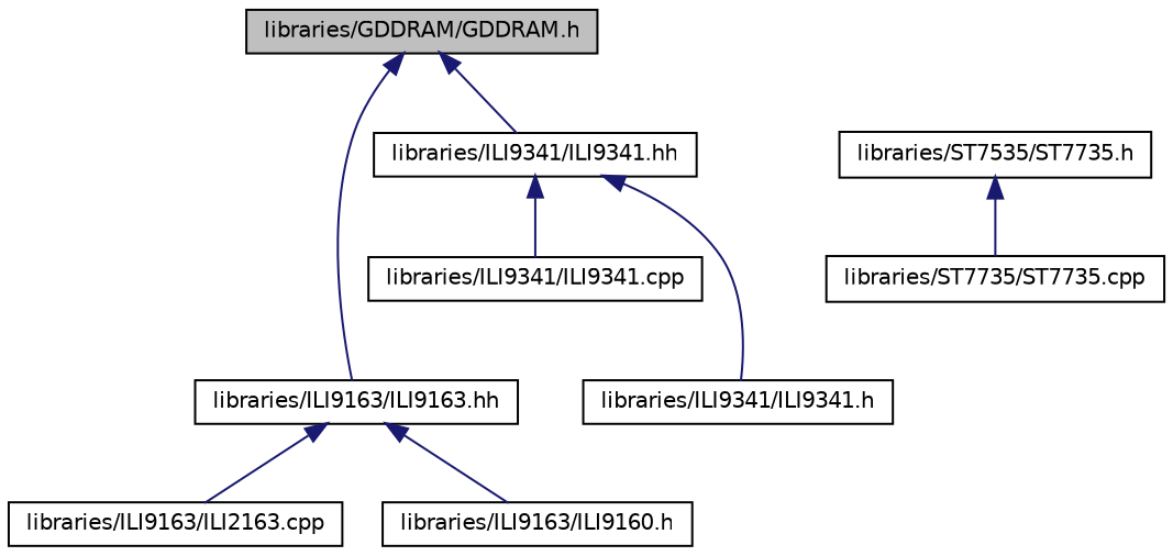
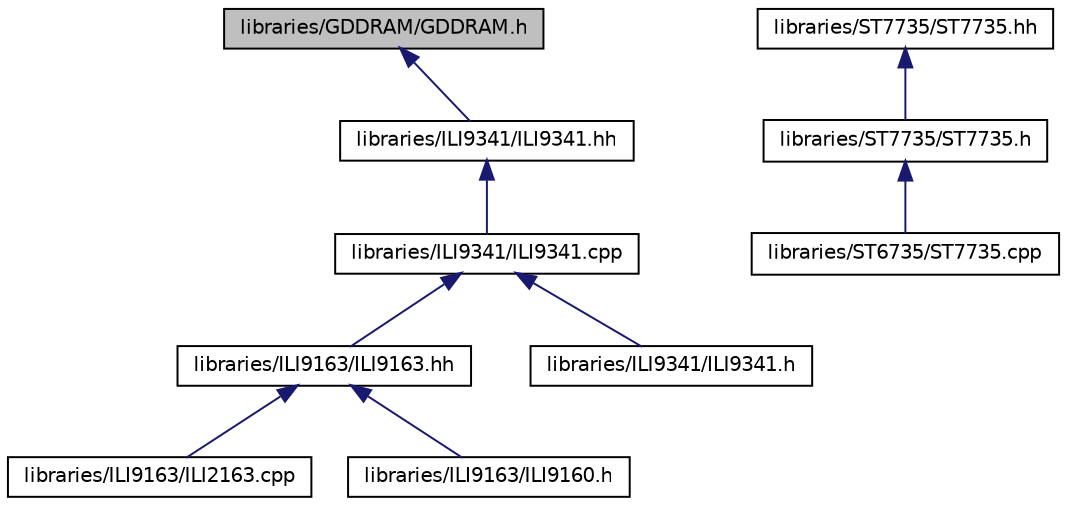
  digraph {
    node [color=black fillcolor=white fontname=Helvetica fontsize=10 shape=record style=filled]
    edge [color=midnightblue dir=back fontname=Helvetica fontsize=10 labelfontname=Helvetica labelfontsize=10 style=solid]
    n1 [fillcolor=grey75 fontcolor=black height=0.2 label="libraries/GDDRAM/GDDRAM.h" width=0.4]
    n2 [height=0.2 label="libraries/ILI9163/ILI9163.hh" width=0.4]
    n3 [height=0.2 label="libraries/ILI9341/ILI9341.hh" width=0.4]
    n4 [height=0.2 label="libraries/ILI9163/ILI2163.cpp" width=0.4]
    n5 [height=0.2 label="libraries/ILI9163/ILI9160.h" width=0.4]
    n6 [height=0.2 label="libraries/ILI9341/ILI9341.cpp" width=0.4]
    n7 [height=0.2 label="libraries/ILI9341/ILI9341.h" width=0.4]
-   n9 [height=0.2 label="libraries/ST7535/ST7735.h" width=0.4]
-   n10 [height=0.2 label="libraries/ST7735/ST7735.cpp" width=0.4]
-   n1 -> n2
+   n8 [height=0.2 label="libraries/ST7735/ST7735.hh" width=0.4]
+   n9 [height=0.2 label="libraries/ST7735/ST7735.h" width=0.4]
+   n10 [height=0.2 label="libraries/ST6735/ST7735.cpp" width=0.4]
+   n6 -> n2
    n1 -> n3
    n2 -> n4
    n2 -> n5
    n3 -> n6
-   n3 -> n7
+   n6 -> n7
+   n8 -> n9
    n9 -> n10
  }
